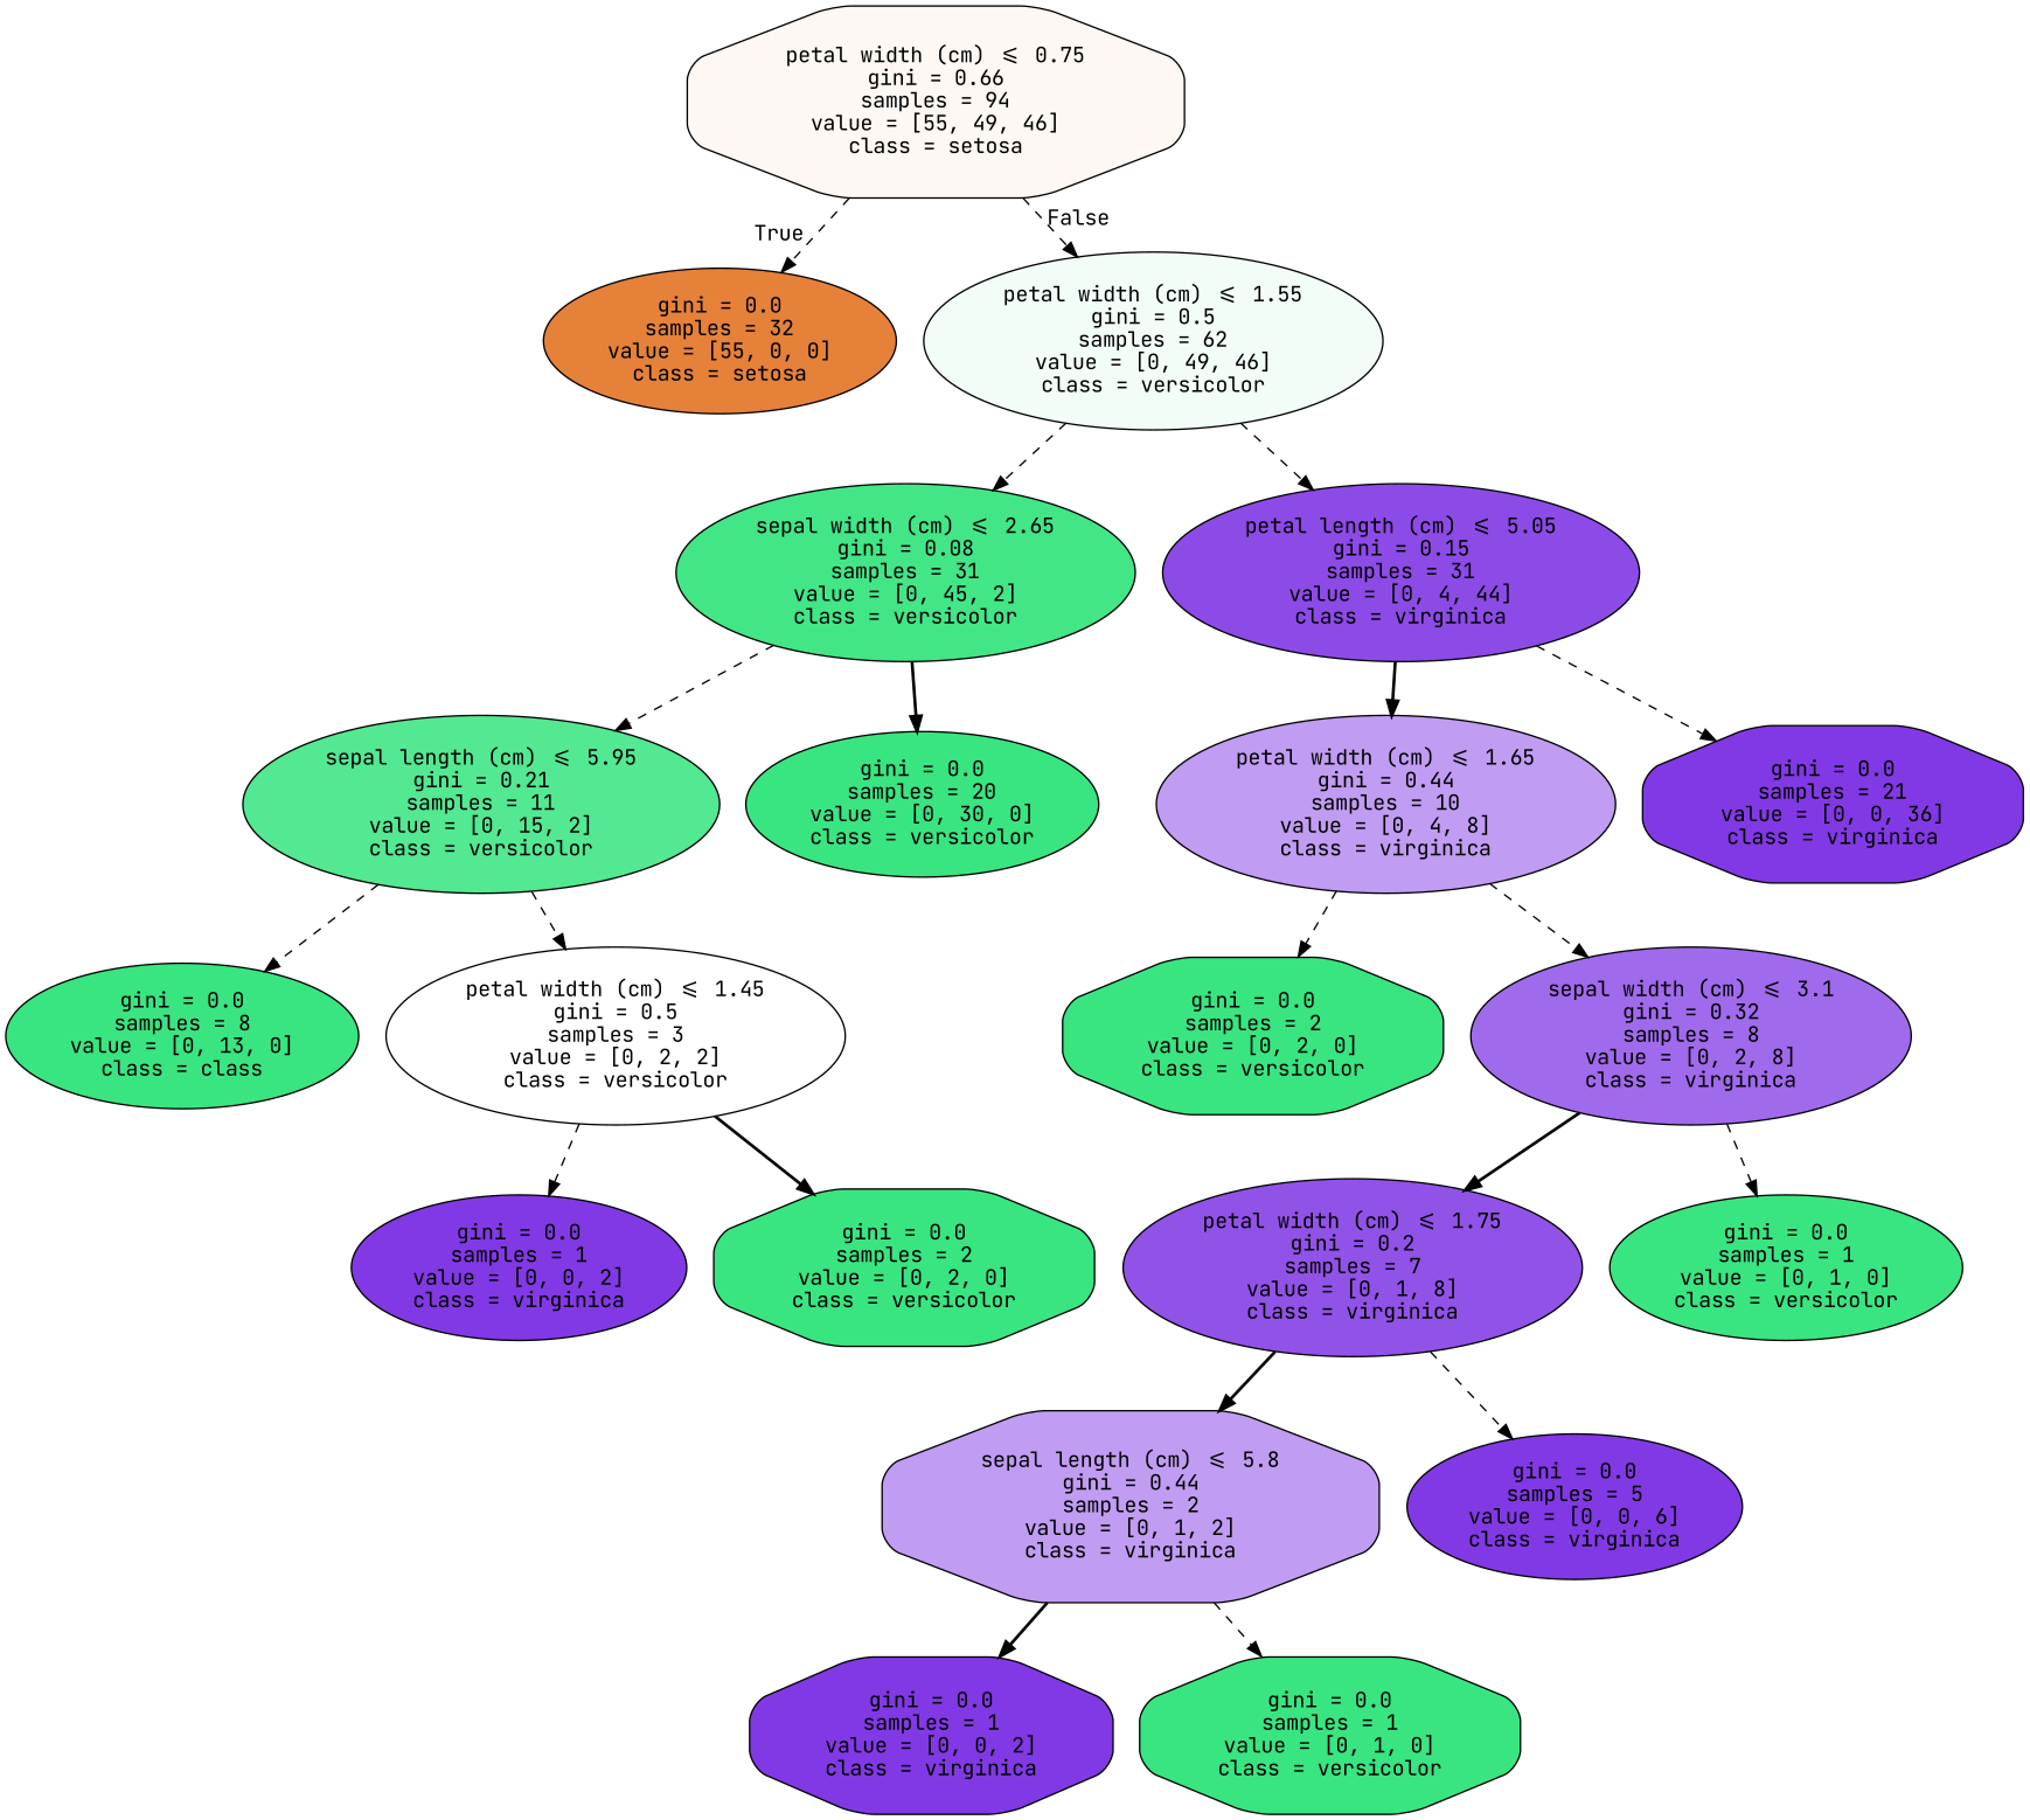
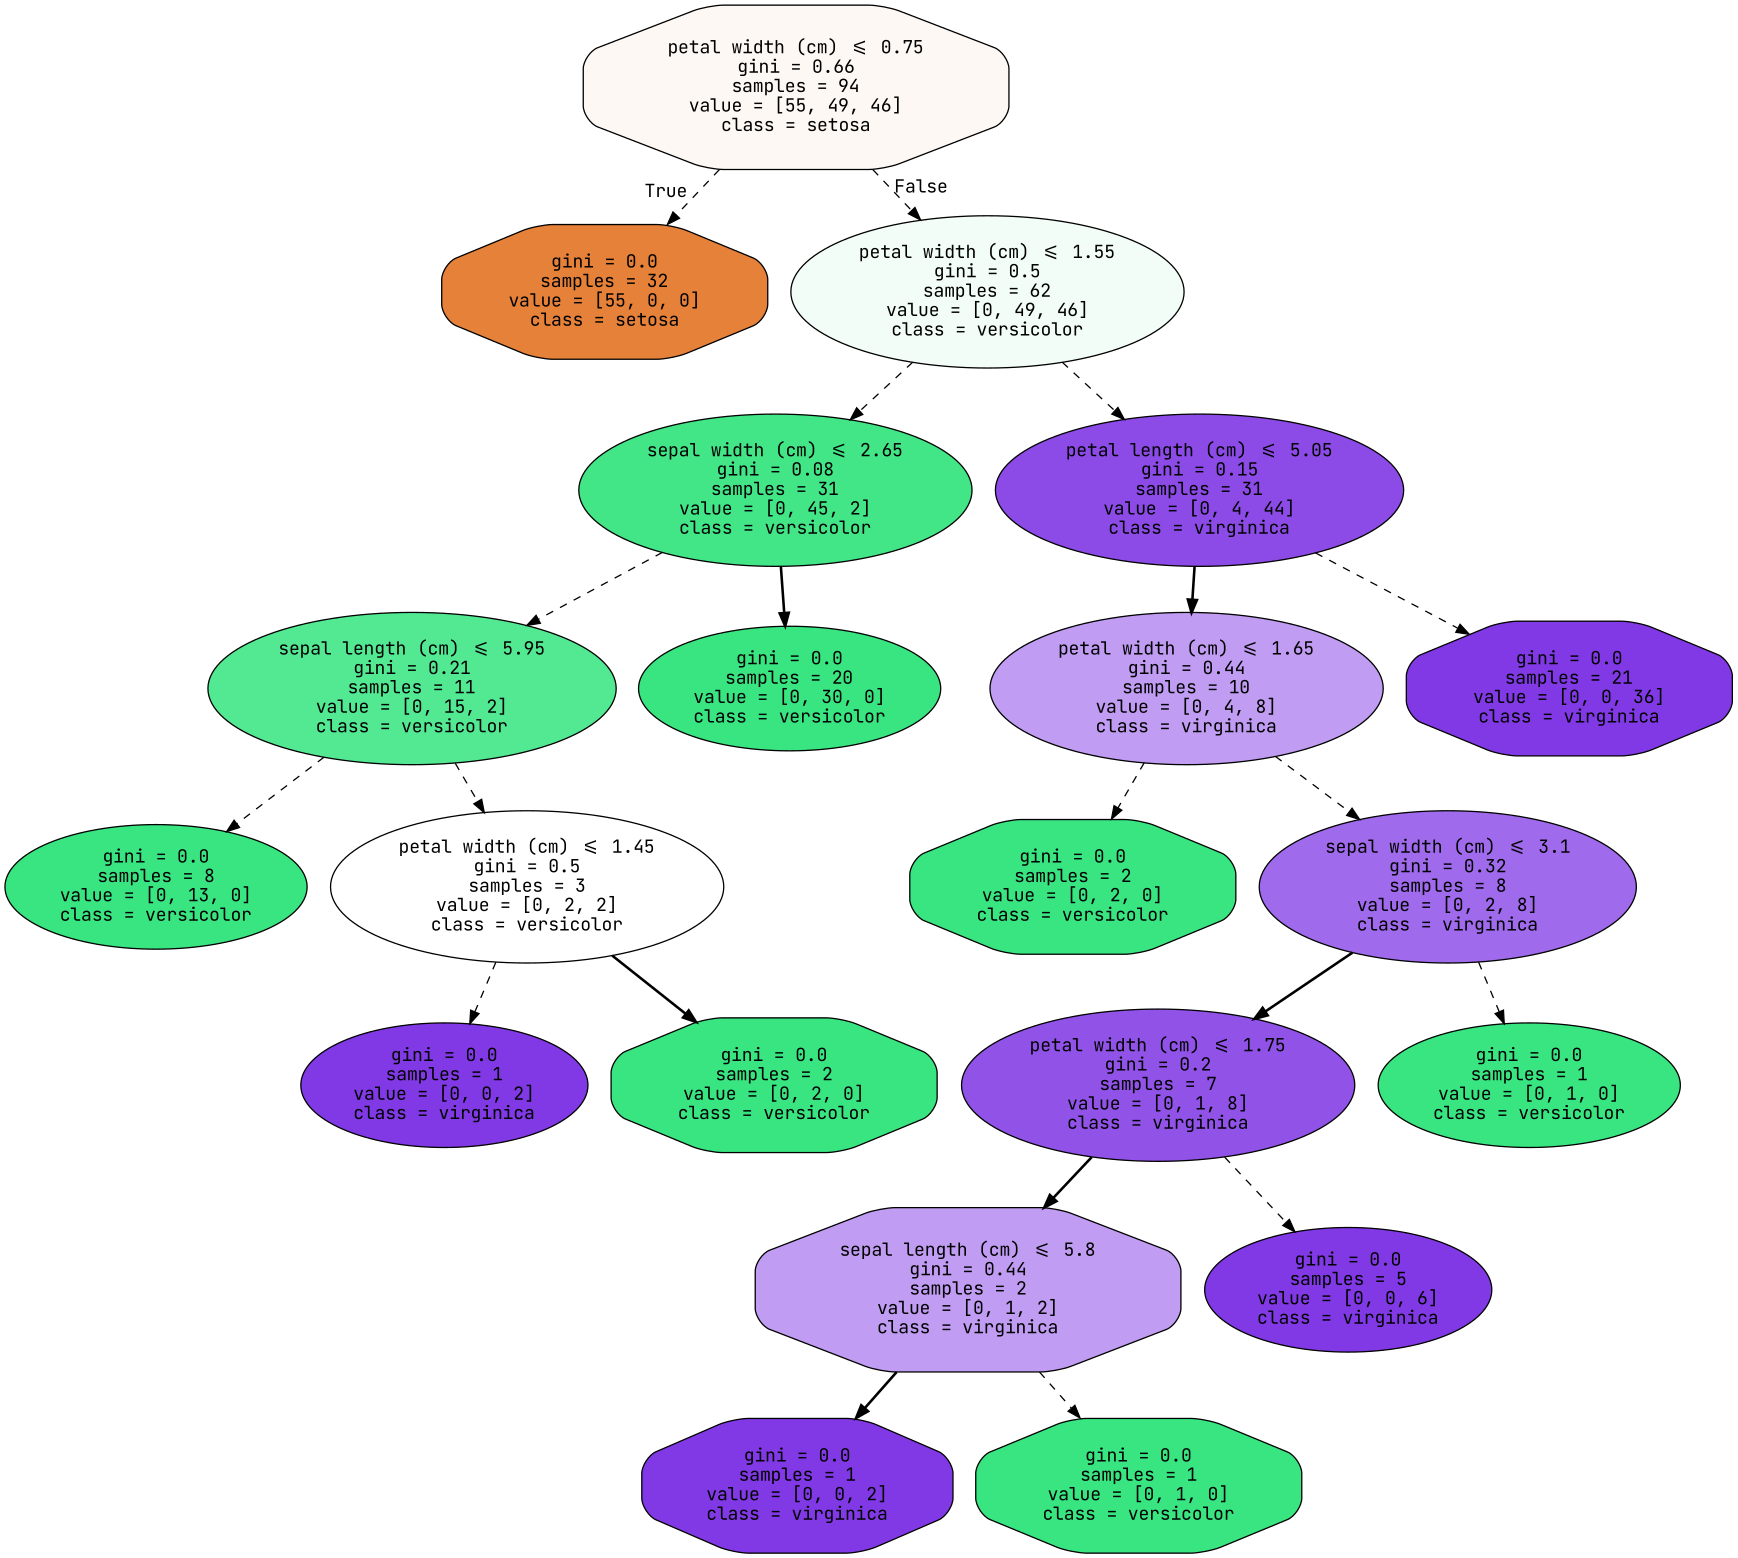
  digraph {
    fontname="JetBrains Mono"
    node [color=black fillcolor="#39e581" fontname="JetBrains Mono" shape=ellipse style="filled, rounded"]
    edge [fontname="JetBrains Mono" style=dashed]
    n1 [fillcolor="#fdf8f3" label="petal width (cm) <= 0.75\ngini = 0.66\nsamples = 94\nvalue = [55, 49, 46]\nclass = setosa" shape=octagon]
-   n2 [fillcolor="#e58139" label="gini = 0.0\nsamples = 32\nvalue = [55, 0, 0]\nclass = setosa"]
+   n2 [fillcolor="#e58139" label="gini = 0.0\nsamples = 32\nvalue = [55, 0, 0]\nclass = setosa" shape=octagon]
    n3 [fillcolor="#f3fdf7" label="petal width (cm) <= 1.55\ngini = 0.5\nsamples = 62\nvalue = [0, 49, 46]\nclass = versicolor"]
    n4 [fillcolor="#42e687" label="sepal width (cm) <= 2.65\ngini = 0.08\nsamples = 31\nvalue = [0, 45, 2]\nclass = versicolor"]
    n5 [fillcolor="#8c4be7" label="petal length (cm) <= 5.05\ngini = 0.15\nsamples = 31\nvalue = [0, 4, 44]\nclass = virginica"]
    n6 [fillcolor="#53e892" label="sepal length (cm) <= 5.95\ngini = 0.21\nsamples = 11\nvalue = [0, 15, 2]\nclass = versicolor"]
    n7 [label="gini = 0.0\nsamples = 20\nvalue = [0, 30, 0]\nclass = versicolor"]
    n8 [fillcolor="#c09cf2" label="petal width (cm) <= 1.65\ngini = 0.44\nsamples = 10\nvalue = [0, 4, 8]\nclass = virginica"]
    n9 [fillcolor="#8139e5" label="gini = 0.0\nsamples = 21\nvalue = [0, 0, 36]\nclass = virginica" shape=octagon]
-   n10 [label="gini = 0.0\nsamples = 8\nvalue = [0, 13, 0]\nclass = class"]
+   n10 [label="gini = 0.0\nsamples = 8\nvalue = [0, 13, 0]\nclass = versicolor"]
    n11 [fillcolor="#ffffff" label="petal width (cm) <= 1.45\ngini = 0.5\nsamples = 3\nvalue = [0, 2, 2]\nclass = versicolor"]
    n12 [fillcolor="#8139e5" label="gini = 0.0\nsamples = 1\nvalue = [0, 0, 2]\nclass = virginica"]
    n13 [label="gini = 0.0\nsamples = 2\nvalue = [0, 2, 0]\nclass = versicolor" shape=octagon]
    n14 [label="gini = 0.0\nsamples = 2\nvalue = [0, 2, 0]\nclass = versicolor" shape=octagon]
    n15 [fillcolor="#a06aec" label="sepal width (cm) <= 3.1\ngini = 0.32\nsamples = 8\nvalue = [0, 2, 8]\nclass = virginica"]
    n16 [fillcolor="#9152e8" label="petal width (cm) <= 1.75\ngini = 0.2\nsamples = 7\nvalue = [0, 1, 8]\nclass = virginica"]
    n17 [label="gini = 0.0\nsamples = 1\nvalue = [0, 1, 0]\nclass = versicolor"]
    n18 [fillcolor="#c09cf2" label="sepal length (cm) <= 5.8\ngini = 0.44\nsamples = 2\nvalue = [0, 1, 2]\nclass = virginica" shape=octagon]
    n19 [fillcolor="#8139e5" label="gini = 0.0\nsamples = 5\nvalue = [0, 0, 6]\nclass = virginica"]
    n20 [fillcolor="#8139e5" label="gini = 0.0\nsamples = 1\nvalue = [0, 0, 2]\nclass = virginica" shape=octagon]
    n21 [label="gini = 0.0\nsamples = 1\nvalue = [0, 1, 0]\nclass = versicolor" shape=octagon]
    n1 -> n2 [headlabel=True labelangle=45 labeldistance=2.5]
    n1 -> n3 [headlabel=False labelangle=-45 labeldistance=2.5]
    n3 -> n4
    n3 -> n5
    n4 -> n6
    n4 -> n7 [style=bold]
    n5 -> n8 [style=bold]
    n5 -> n9
    n6 -> n10
    n6 -> n11
    n8 -> n14
    n8 -> n15
    n11 -> n12
    n11 -> n13 [style=bold]
    n15 -> n16 [style=bold]
    n15 -> n17
    n16 -> n18 [style=bold]
    n16 -> n19
    n18 -> n20 [style=bold]
    n18 -> n21
  }
